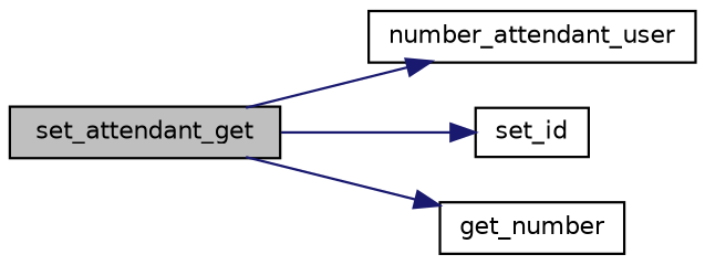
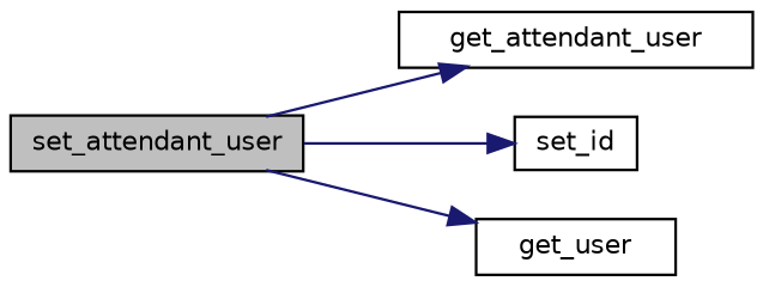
  digraph {
    rankdir=LR
    node [color=black fillcolor=white fontname=Helvetica fontsize=10 shape=record style=filled]
    edge [color=midnightblue fontname=Helvetica fontsize=10 labelfontname=Helvetica labelfontsize=10 style=solid]
-   n1 [fillcolor=grey75 fontcolor=black height=0.2 label=set_attendant_get width=0.4]
-   n2 [height=0.2 label=number_attendant_user width=0.4]
+   n1 [fillcolor=grey75 fontcolor=black height=0.2 label=set_attendant_user width=0.4]
+   n2 [height=0.2 label=get_attendant_user width=0.4]
    n3 [height=0.2 label=set_id width=0.4]
-   n4 [height=0.2 label=get_number width=0.4]
+   n4 [height=0.2 label=get_user width=0.4]
    n1 -> n2
    n1 -> n3
    n1 -> n4
  }
